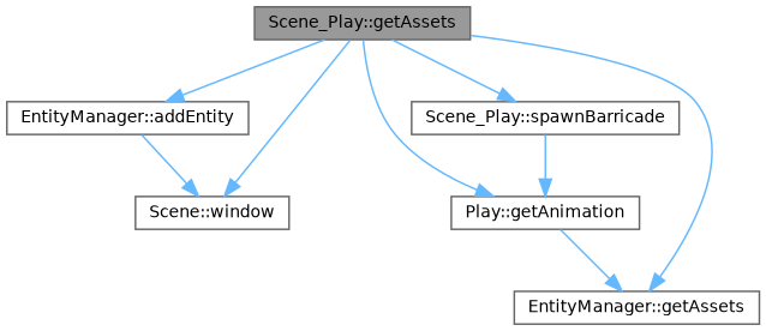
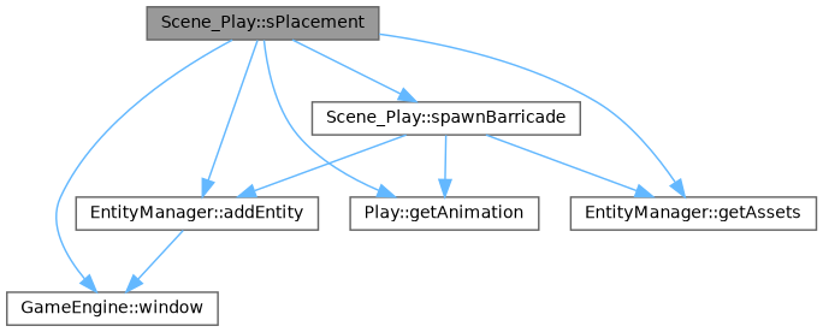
  digraph {
    rankdir=TB
    node [color=grey40 fillcolor=white fontname=Helvetica fontsize=10 shape=box style=filled]
    edge [color=steelblue1 fontname=Helvetica fontsize=10 labelfontname=Helvetica labelfontsize=10 style=solid]
-   n1 [color=gray40 fillcolor=grey60 fontcolor=black height=0.2 label="Scene_Play::getAssets" width=0.4]
+   n1 [color=gray40 fillcolor=grey60 fontcolor=black height=0.2 label="Scene_Play::sPlacement" width=0.4]
    n2 [height=0.2 label="EntityManager::addEntity" width=0.4]
    n3 [height=0.2 label="Play::getAnimation" width=0.4]
    n4 [height=0.2 label="EntityManager::getAssets" width=0.4]
    n5 [height=0.2 label="Scene_Play::spawnBarricade" width=0.4]
-   n6 [height=0.2 label="Scene::window" width=0.4]
+   n6 [height=0.2 label="GameEngine::window" width=0.4]
    n1 -> n2
    n1 -> n3
    n1 -> n4
    n1 -> n5
    n1 -> n6
    n2 -> n6
+   n5 -> n2
    n5 -> n3
-   n3 -> n4
+   n5 -> n4
  }
